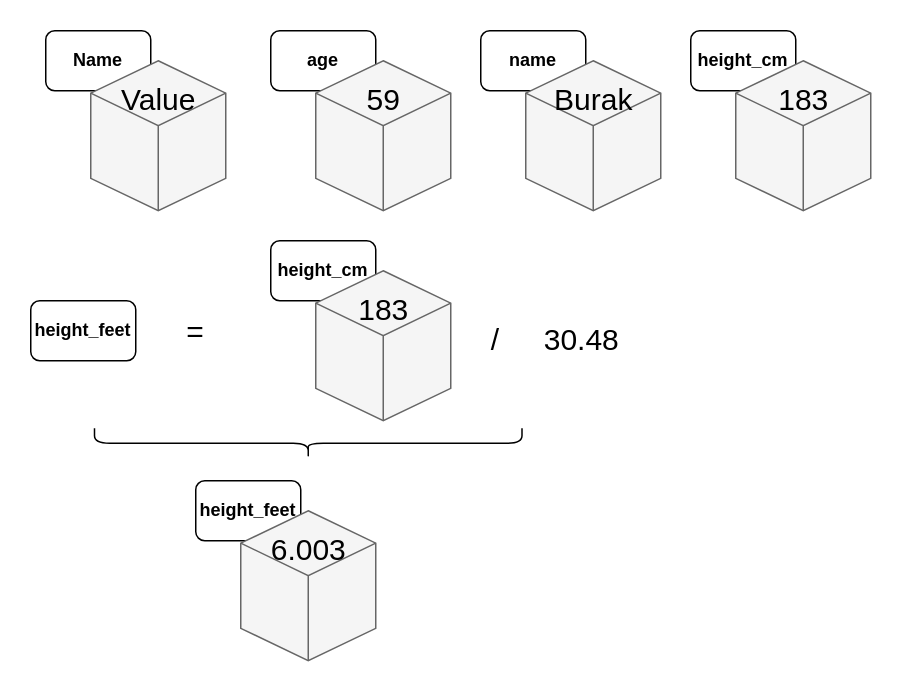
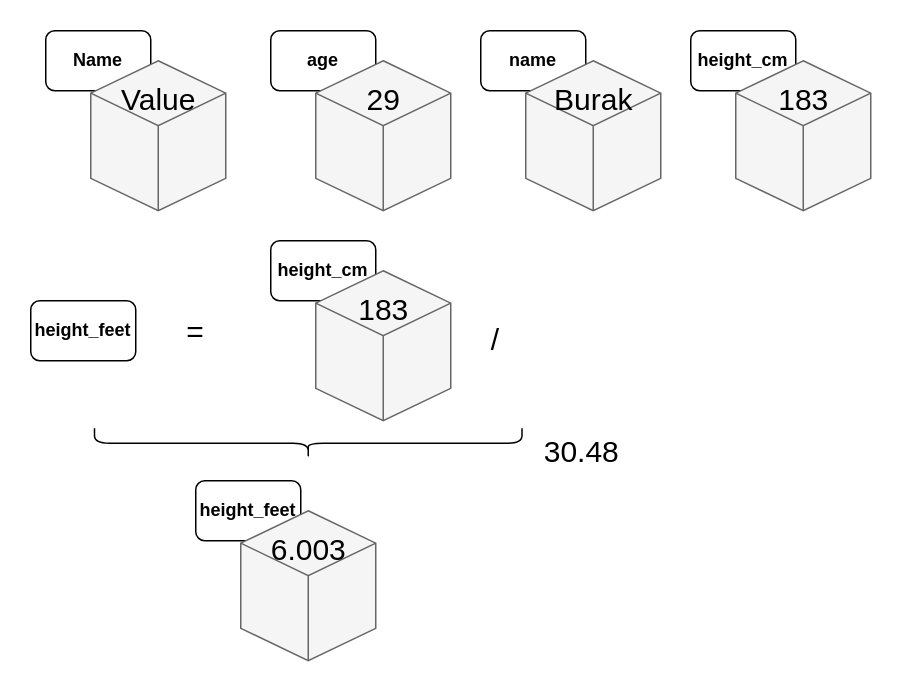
  <mxCell id="0" />
  <mxCell id="1" parent="0" />
  <mxCell id="2" value="Name" style="rounded=1;whiteSpace=wrap;html=1;fontStyle=1;" vertex="1" parent="1"><mxGeometry x="30" y="20" width="70" height="40" as="geometry" /></mxCell>
  <mxCell id="3" value="" style="html=1;whiteSpace=wrap;shape=isoCube2;backgroundOutline=1;isoAngle=15;fillColor=#f5f5f5;strokeColor=#666666;fontColor=#333333;" vertex="1" parent="1"><mxGeometry x="60" y="40" width="90" height="100" as="geometry" /></mxCell>
  <mxCell id="4" value="Value" style="text;html=1;strokeColor=none;fillColor=none;align=center;verticalAlign=middle;whiteSpace=wrap;rounded=0;fontSize=20;" vertex="1" parent="1"><mxGeometry x="77.5" y="50" width="55" height="30" as="geometry" /></mxCell>
  <mxCell id="5" value="age" style="rounded=1;whiteSpace=wrap;html=1;fontStyle=1;" vertex="1" parent="1"><mxGeometry x="180" y="20" width="70" height="40" as="geometry" /></mxCell>
  <mxCell id="6" value="" style="html=1;whiteSpace=wrap;shape=isoCube2;backgroundOutline=1;isoAngle=15;fillColor=#f5f5f5;strokeColor=#666666;fontColor=#333333;" vertex="1" parent="1"><mxGeometry x="210" y="40" width="90" height="100" as="geometry" /></mxCell>
- <mxCell id="7" value="59" style="text;html=1;strokeColor=none;fillColor=none;align=center;verticalAlign=middle;whiteSpace=wrap;rounded=0;fontSize=20;" vertex="1" parent="1"><mxGeometry x="227.5" y="50" width="55" height="30" as="geometry" /></mxCell>
+ <mxCell id="7" value="29" style="text;html=1;strokeColor=none;fillColor=none;align=center;verticalAlign=middle;whiteSpace=wrap;rounded=0;fontSize=20;" vertex="1" parent="1"><mxGeometry x="227.5" y="50" width="55" height="30" as="geometry" /></mxCell>
  <mxCell id="8" value="name" style="rounded=1;whiteSpace=wrap;html=1;fontStyle=1;" vertex="1" parent="1"><mxGeometry x="320" y="20" width="70" height="40" as="geometry" /></mxCell>
  <mxCell id="9" value="" style="html=1;whiteSpace=wrap;shape=isoCube2;backgroundOutline=1;isoAngle=15;fillColor=#f5f5f5;strokeColor=#666666;fontColor=#333333;" vertex="1" parent="1"><mxGeometry x="350" y="40" width="90" height="100" as="geometry" /></mxCell>
  <mxCell id="10" value="Burak" style="text;html=1;strokeColor=none;fillColor=none;align=center;verticalAlign=middle;whiteSpace=wrap;rounded=0;fontSize=20;" vertex="1" parent="1"><mxGeometry x="367.5" y="50" width="55" height="30" as="geometry" /></mxCell>
  <mxCell id="11" value="height_cm" style="rounded=1;whiteSpace=wrap;html=1;fontStyle=1;" vertex="1" parent="1"><mxGeometry x="180" y="160" width="70" height="40" as="geometry" /></mxCell>
  <mxCell id="12" value="" style="html=1;whiteSpace=wrap;shape=isoCube2;backgroundOutline=1;isoAngle=15;fillColor=#f5f5f5;strokeColor=#666666;fontColor=#333333;" vertex="1" parent="1"><mxGeometry x="210" y="180" width="90" height="100" as="geometry" /></mxCell>
  <mxCell id="13" value="183" style="text;html=1;strokeColor=none;fillColor=none;align=center;verticalAlign=middle;whiteSpace=wrap;rounded=0;fontSize=20;" vertex="1" parent="1"><mxGeometry x="227.5" y="190" width="55" height="30" as="geometry" /></mxCell>
- <mxCell id="14" value="30.48" style="text;html=1;strokeColor=none;fillColor=none;align=center;verticalAlign=middle;whiteSpace=wrap;rounded=0;fontSize=20;" vertex="1" parent="1"><mxGeometry x="360" y="210" width="55" height="30" as="geometry" /></mxCell>
+ <mxCell id="14" value="30.48" style="text;html=1;strokeColor=none;fillColor=none;align=center;verticalAlign=middle;whiteSpace=wrap;rounded=0;fontSize=20;" vertex="1" parent="1"><mxGeometry x="360" y="285" width="55" height="30" as="geometry" /></mxCell>
  <mxCell id="15" value="/" style="text;html=1;strokeColor=none;fillColor=none;align=center;verticalAlign=middle;whiteSpace=wrap;rounded=0;fontSize=20;" vertex="1" parent="1"><mxGeometry x="310" y="215" width="40" height="20" as="geometry" /></mxCell>
  <mxCell id="16" value="height_feet" style="rounded=1;whiteSpace=wrap;html=1;fontStyle=1;" vertex="1" parent="1"><mxGeometry x="20" y="200" width="70" height="40" as="geometry" /></mxCell>
  <mxCell id="17" value="=" style="text;html=1;strokeColor=none;fillColor=none;align=center;verticalAlign=middle;whiteSpace=wrap;rounded=0;fontSize=20;" vertex="1" parent="1"><mxGeometry x="110" y="210" width="40" height="20" as="geometry" /></mxCell>
  <mxCell id="18" value="height_feet" style="rounded=1;whiteSpace=wrap;html=1;fontStyle=1;" vertex="1" parent="1"><mxGeometry x="130" y="320" width="70" height="40" as="geometry" /></mxCell>
  <mxCell id="19" value="" style="html=1;whiteSpace=wrap;shape=isoCube2;backgroundOutline=1;isoAngle=15;fillColor=#f5f5f5;strokeColor=#666666;fontColor=#333333;" vertex="1" parent="1"><mxGeometry x="160" y="340" width="90" height="100" as="geometry" /></mxCell>
  <mxCell id="20" value="6.003" style="text;html=1;strokeColor=none;fillColor=none;align=center;verticalAlign=middle;whiteSpace=wrap;rounded=0;fontSize=20;" vertex="1" parent="1"><mxGeometry x="177.5" y="350" width="55" height="30" as="geometry" /></mxCell>
  <mxCell id="21" value="height_cm" style="rounded=1;whiteSpace=wrap;html=1;fontStyle=1;" vertex="1" parent="1"><mxGeometry x="460" y="20" width="70" height="40" as="geometry" /></mxCell>
  <mxCell id="22" value="" style="html=1;whiteSpace=wrap;shape=isoCube2;backgroundOutline=1;isoAngle=15;fillColor=#f5f5f5;strokeColor=#666666;fontColor=#333333;" vertex="1" parent="1"><mxGeometry x="490" y="40" width="90" height="100" as="geometry" /></mxCell>
  <mxCell id="23" value="183" style="text;html=1;strokeColor=none;fillColor=none;align=center;verticalAlign=middle;whiteSpace=wrap;rounded=0;fontSize=20;" vertex="1" parent="1"><mxGeometry x="507.5" y="50" width="55" height="30" as="geometry" /></mxCell>
  <mxCell id="24" value="" style="shape=curlyBracket;whiteSpace=wrap;html=1;rounded=1;fontSize=20;rotation=-90;" vertex="1" parent="1"><mxGeometry x="195" y="152.5" width="20" height="285" as="geometry" /></mxCell>
